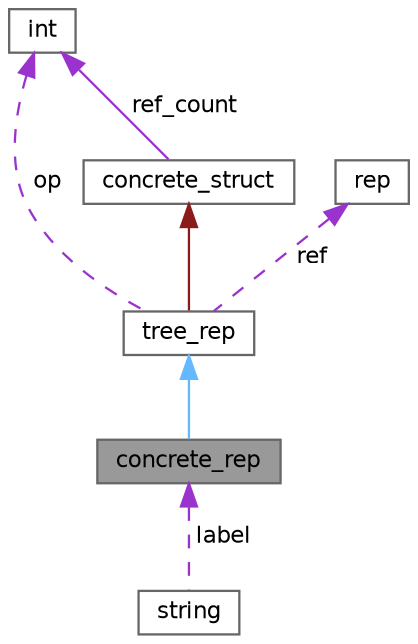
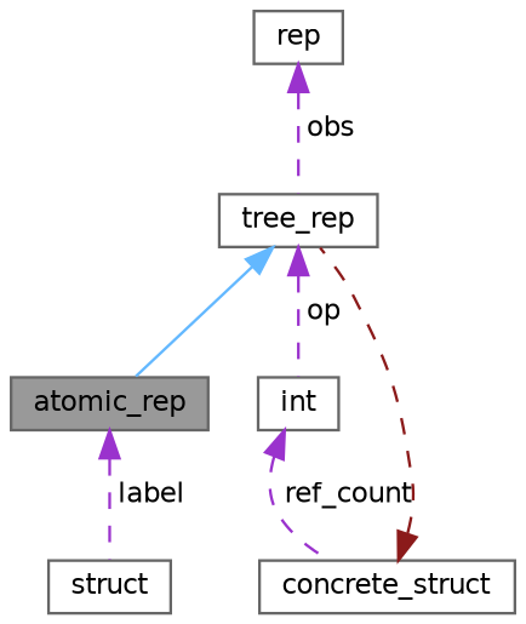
  digraph {
    node [color=gray40 fillcolor=white fontname=Helvetica fontsize=10 shape=box style=filled]
    edge [color=darkorchid3 dir=back fontname=Helvetica fontsize=10 labelfontname=Helvetica labelfontsize=10 style=dashed]
-   n1 [fillcolor=grey60 fontcolor=black height=0.2 label=concrete_rep width=0.4]
-   n2 [height=0.2 label=string width=0.4]
+   n1 [fillcolor=grey60 fontcolor=black height=0.2 label=atomic_rep width=0.4]
+   n2 [height=0.2 label=struct width=0.4]
    n3 [height=0.2 label=tree_rep width=0.4]
    n4 [height=0.2 label=concrete_struct width=0.4]
    n5 [height=0.2 label=int width=0.4]
    n6 [height=0.2 label=rep width=0.4]
    n1 -> n2 [label=" label"]
    n3 -> n1 [color=steelblue1 style=solid]
-   n4 -> n3 [color=firebrick4 style=solid]
-   n5 -> n3 [label=" op"]
-   n5 -> n4 [label=" ref_count" style=solid]
-   n6 -> n3 [label=" ref"]
+   n4 -> n3 [color=firebrick4]
+   n3 -> n5 [label=" op"]
+   n5 -> n4 [label=" ref_count"]
+   n6 -> n3 [label=" obs"]
  }
